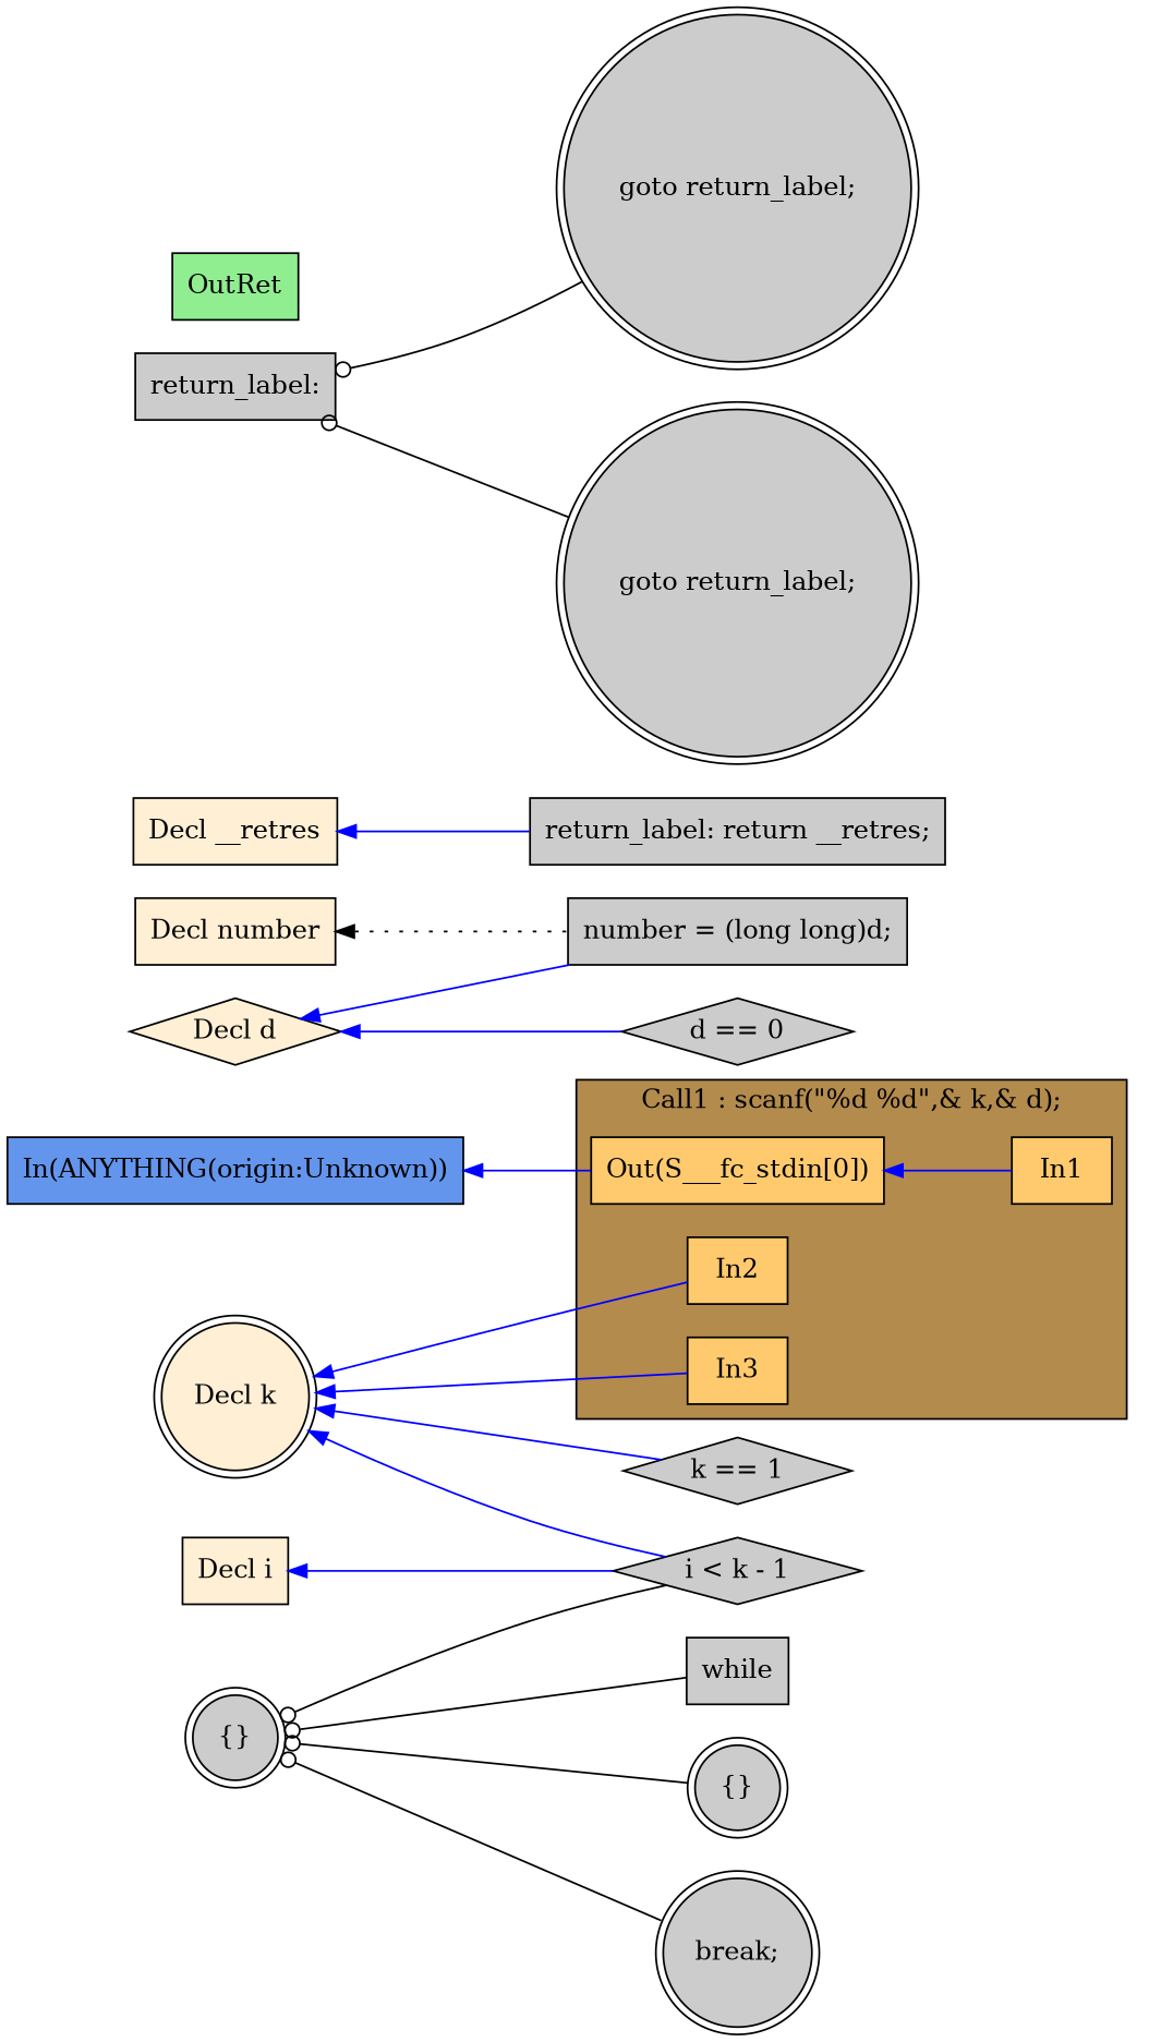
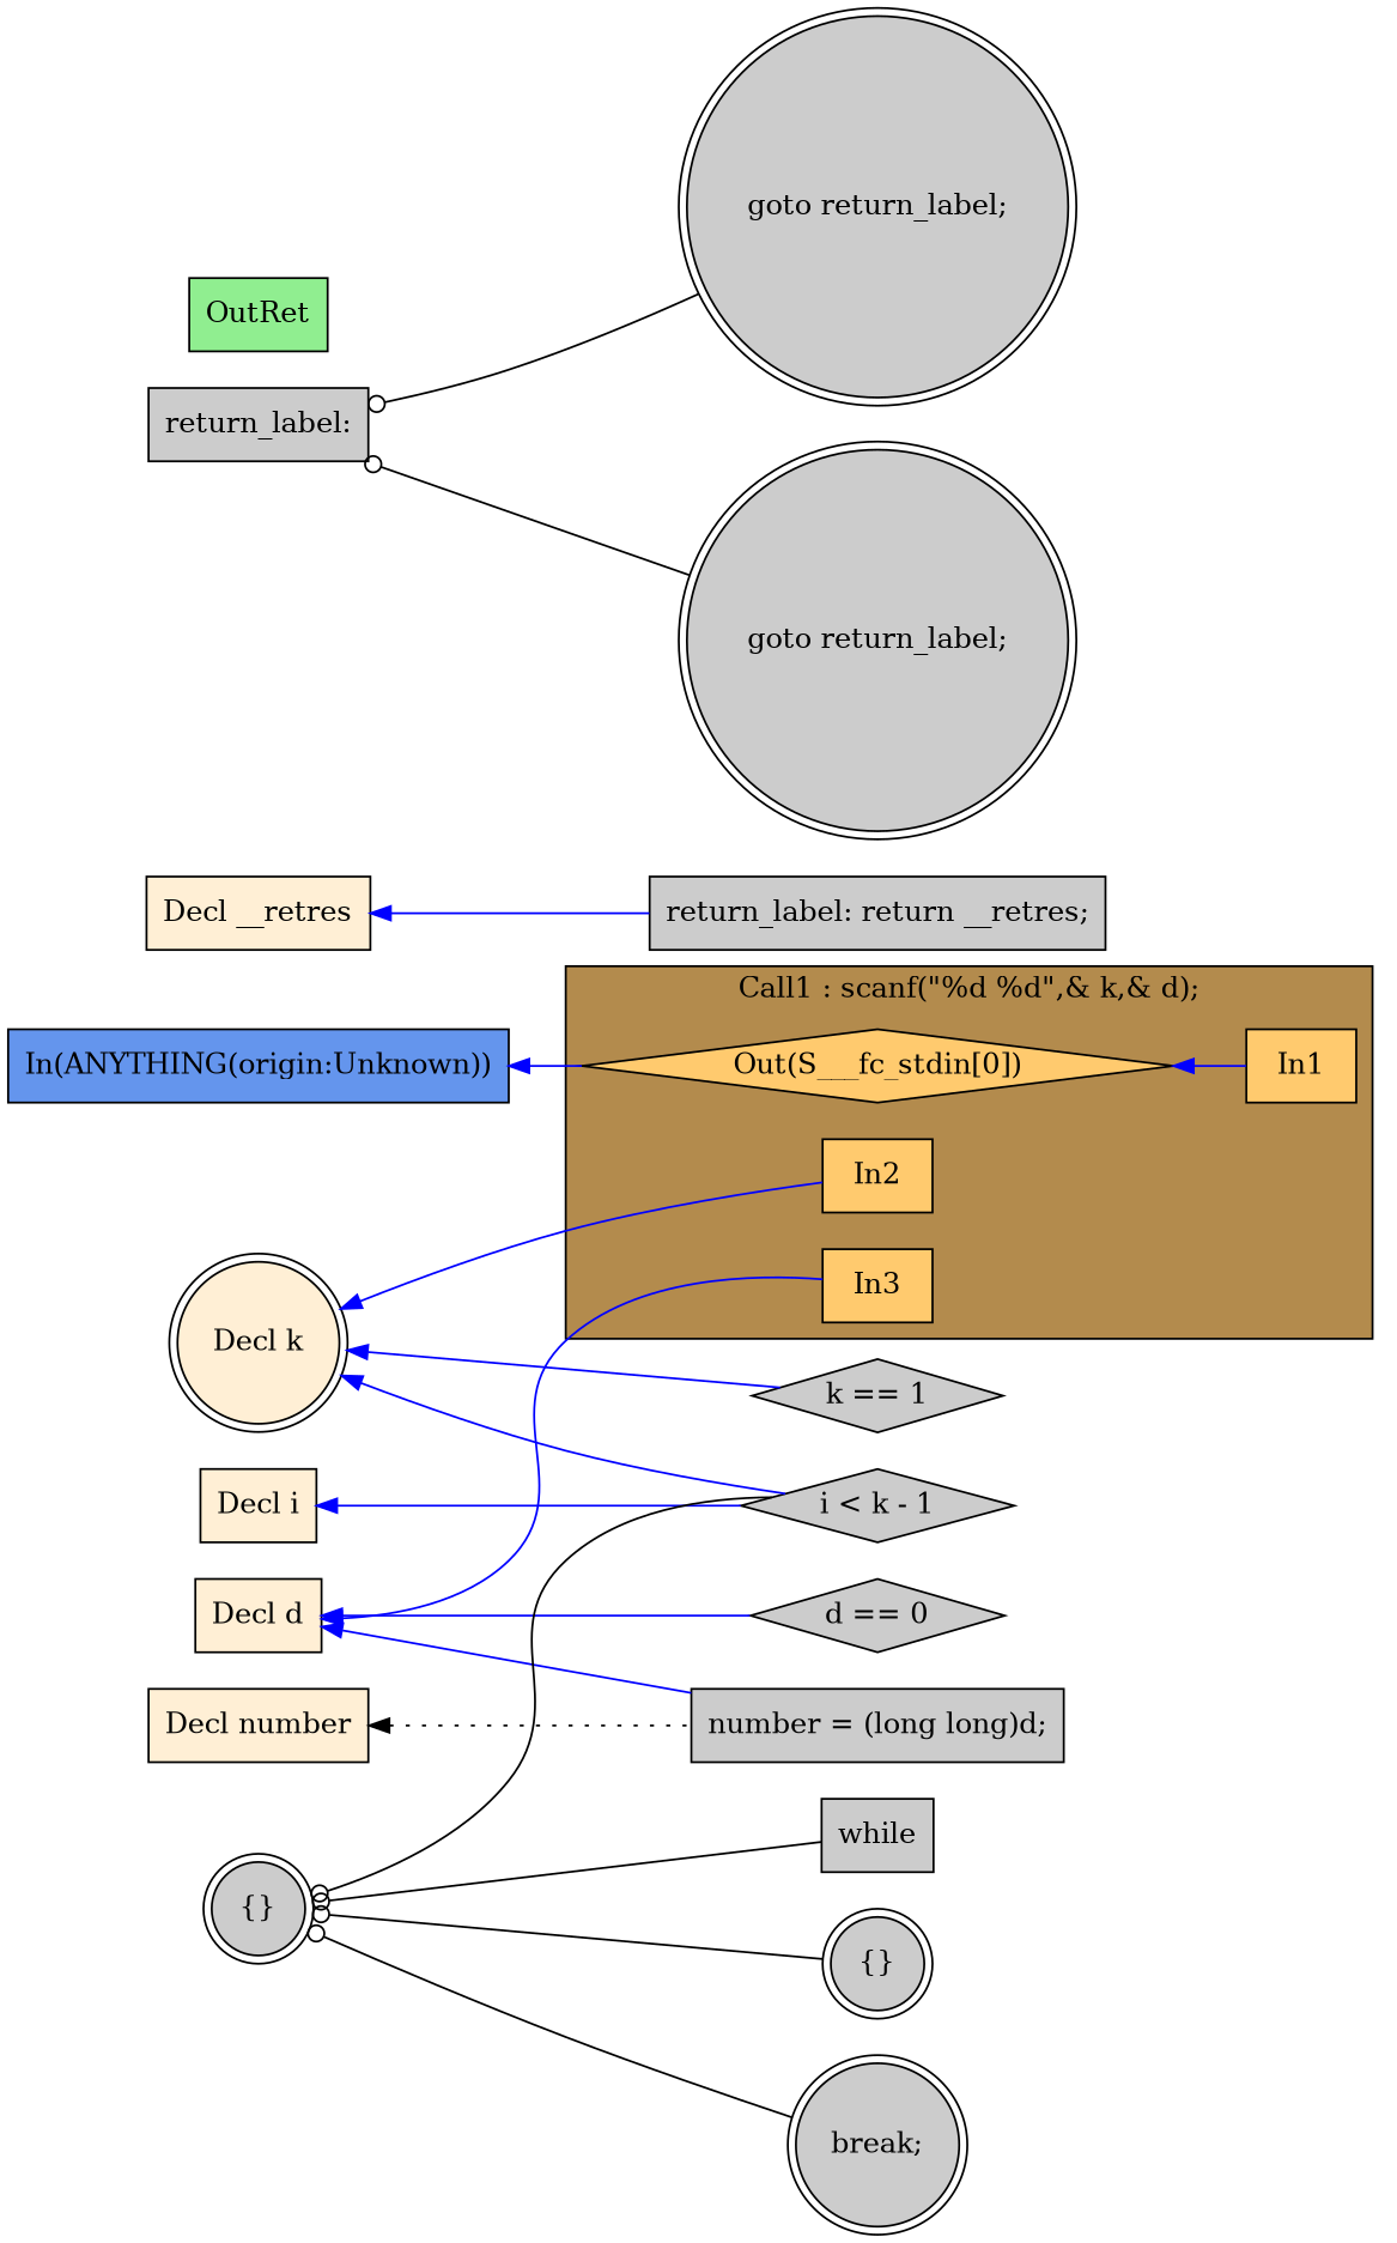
  digraph {
    rankdir=LR
    node [fillcolor="#CCCCCC" shape=box style=filled]
    edge [color="#0000FF" dir=back]
    n1 [fillcolor="#FFCA6E" label=In1]
    n2 [fillcolor="#FFCA6E" label=In2]
    n3 [fillcolor="#FFCA6E" label=In3]
-   n4 [fillcolor="#FFCA6E" label="Out(S___fc_stdin[0])"]
+   n4 [fillcolor="#FFCA6E" label="Out(S___fc_stdin[0])" shape=diamond]
    n5 [fillcolor="#FFEFD5" label="Decl k" shape=doublecircle]
    n6 [label="i < k - 1" shape=diamond]
    n7 [label="k == 1" shape=diamond]
-   n8 [fillcolor="#FFEFD5" label="Decl d" shape=diamond]
+   n8 [fillcolor="#FFEFD5" label="Decl d"]
    n9 [label="number = (long long)d;"]
    n10 [label="d == 0" shape=diamond]
    n11 [fillcolor="#FFEFD5" label="Decl number"]
    n12 [fillcolor="#FFEFD5" label="Decl i"]
    n13 [fillcolor="#FFEFD5" label="Decl __retres"]
    n14 [label="return_label: return __retres;"]
    n15 [label="{}" shape=doublecircle]
    n16 [label=while]
    n17 [label="{}" shape=doublecircle]
    n18 [label="break;" shape=doublecircle]
    n19 [label="goto return_label;" shape=doublecircle]
    n20 [label="return_label:"]
    n21 [label="goto return_label;" shape=doublecircle]
    n22 [fillcolor="#90EE90" label=OutRet]
    n23 [fillcolor="#6495ED" label="In(ANYTHING(origin:Unknown))"]
    subgraph cluster_1 {
      fillcolor="#B38B4D"
      label="Call1 : scanf(\"%d %d\",& k,& d);"
      style=filled
      n1
      n2
      n3
      n4
    }
    n4 -> n1
    n5 -> n2
    n5 -> n6
    n5 -> n7
-   n5 -> n3
+   n8 -> n3
    n8 -> n9
    n8 -> n10
    n11 -> n9 [color="#000000" style=dotted]
    n12 -> n6
    n13 -> n14
    n15 -> n6 [arrowtail=odot color="#000000"]
    n15 -> n16 [arrowtail=odot color="#000000"]
    n15 -> n17 [arrowtail=odot color="#000000"]
    n15 -> n18 [arrowtail=odot color="#000000"]
    n20 -> n19 [arrowtail=odot color="#000000"]
    n20 -> n21 [arrowtail=odot color="#000000"]
    n23 -> n4
  }
